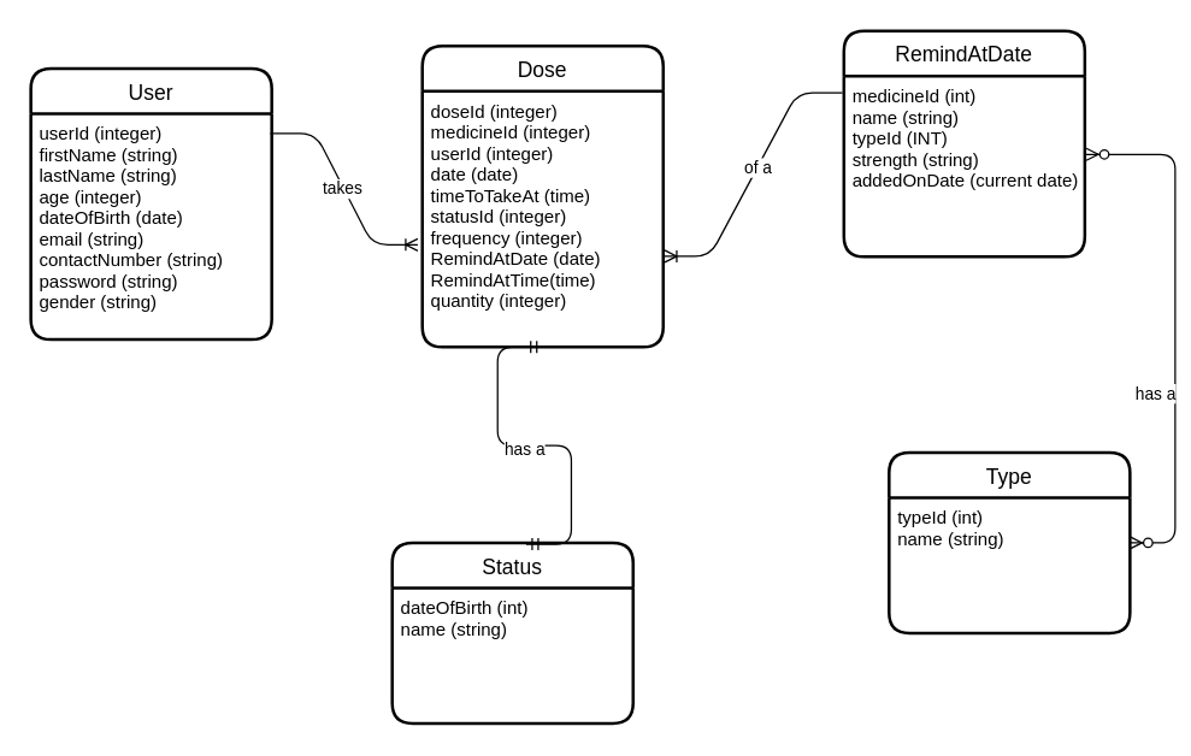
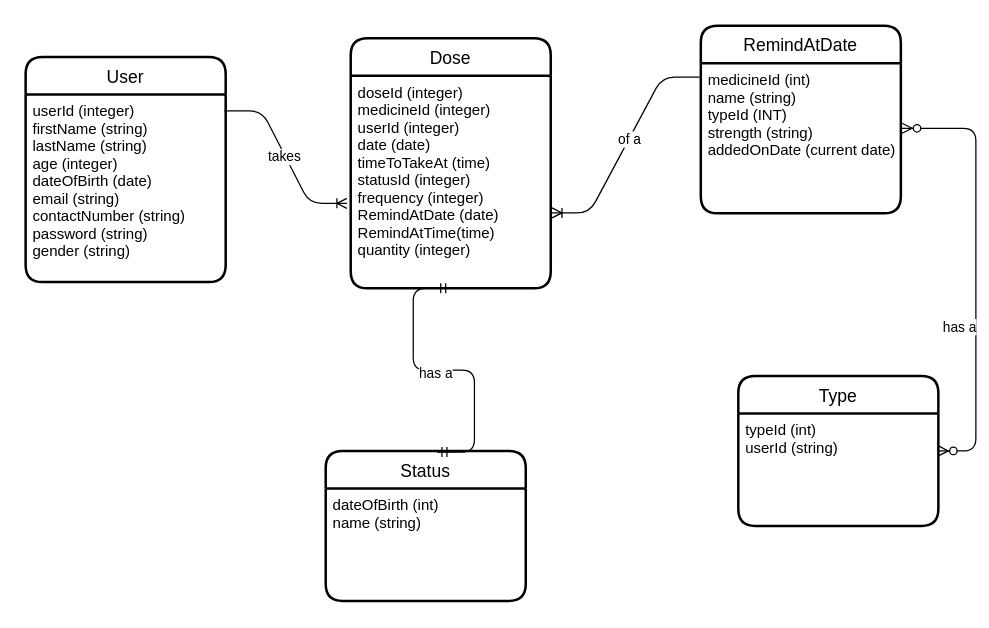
  <mxCell id="0" />
  <mxCell id="1" parent="0" />
  <mxCell id="2" value="User" style="swimlane;childLayout=stackLayout;horizontal=1;startSize=30;horizontalStack=0;rounded=1;fontSize=14;fontStyle=0;strokeWidth=2;resizeParent=0;resizeLast=1;shadow=0;dashed=0;align=center;" parent="1" vertex="1"><mxGeometry x="20" y="45" width="160" height="180" as="geometry" /></mxCell>
  <mxCell id="3" value="userId (integer)&#10;firstName (string)&#10;lastName (string)&#10;age (integer)&#10;dateOfBirth (date)&#10;email (string)&#10;contactNumber (string)&#10;password (string)&#10;gender (string)" style="align=left;strokeColor=none;fillColor=none;spacingLeft=4;fontSize=12;verticalAlign=top;resizable=0;rotatable=0;part=1;" parent="2" vertex="1"><mxGeometry y="30" width="160" height="150" as="geometry" /></mxCell>
  <mxCell id="4" value="RemindAtDate" style="swimlane;childLayout=stackLayout;horizontal=1;startSize=30;horizontalStack=0;rounded=1;fontSize=14;fontStyle=0;strokeWidth=2;resizeParent=0;resizeLast=1;shadow=0;dashed=0;align=center;" parent="1" vertex="1"><mxGeometry x="560" y="20" width="160" height="150" as="geometry" /></mxCell>
  <mxCell id="5" value="medicineId (int)&#10;name (string)&#10;typeId (INT)&#10;strength (string)&#10;addedOnDate (current date)&#10;" style="align=left;strokeColor=none;fillColor=none;spacingLeft=4;fontSize=12;verticalAlign=top;resizable=0;rotatable=0;part=1;" parent="4" vertex="1"><mxGeometry y="30" width="160" height="120" as="geometry" /></mxCell>
  <mxCell id="6" value="Type" style="swimlane;childLayout=stackLayout;horizontal=1;startSize=30;horizontalStack=0;rounded=1;fontSize=14;fontStyle=0;strokeWidth=2;resizeParent=0;resizeLast=1;shadow=0;dashed=0;align=center;" parent="1" vertex="1"><mxGeometry x="590" y="300" width="160" height="120" as="geometry" /></mxCell>
- <mxCell id="7" value="typeId (int)&#10;name (string)" style="align=left;strokeColor=none;fillColor=none;spacingLeft=4;fontSize=12;verticalAlign=top;resizable=0;rotatable=0;part=1;" parent="6" vertex="1"><mxGeometry y="30" width="160" height="90" as="geometry" /></mxCell>
+ <mxCell id="7" value="typeId (int)&#10;userId (string)" style="align=left;strokeColor=none;fillColor=none;spacingLeft=4;fontSize=12;verticalAlign=top;resizable=0;rotatable=0;part=1;" parent="6" vertex="1"><mxGeometry y="30" width="160" height="90" as="geometry" /></mxCell>
  <mxCell id="8" value="" style="edgeStyle=entityRelationEdgeStyle;fontSize=12;html=1;endArrow=ERzeroToMany;endFill=1;startArrow=ERzeroToMany;exitX=1.006;exitY=0.433;exitDx=0;exitDy=0;exitPerimeter=0;" parent="1" source="5" target="6" edge="1"><mxGeometry width="100" height="100" relative="1" as="geometry"><mxPoint x="478" y="160" as="sourcePoint" /><mxPoint x="440" y="250" as="targetPoint" /></mxGeometry></mxCell>
  <mxCell id="9" value="has a" style="edgeLabel;html=1;align=center;verticalAlign=middle;resizable=0;points=[];" parent="8" vertex="1" connectable="0"><mxGeometry x="0.244" y="2" relative="1" as="geometry"><mxPoint x="-16" y="2" as="offset" /></mxGeometry></mxCell>
  <mxCell id="10" value="Dose" style="swimlane;childLayout=stackLayout;horizontal=1;startSize=30;horizontalStack=0;rounded=1;fontSize=14;fontStyle=0;strokeWidth=2;resizeParent=0;resizeLast=1;shadow=0;dashed=0;align=center;" parent="1" vertex="1"><mxGeometry x="280" y="30" width="160" height="200" as="geometry" /></mxCell>
  <mxCell id="11" value="doseId (integer)&#10;medicineId (integer)&#10;userId (integer)&#10;date (date)&#10;timeToTakeAt (time)&#10;statusId (integer)&#10;frequency (integer)&#10;RemindAtDate (date)&#10;RemindAtTime(time)&#10;quantity (integer)" style="align=left;strokeColor=none;fillColor=none;spacingLeft=4;fontSize=12;verticalAlign=top;resizable=0;rotatable=0;part=1;" parent="10" vertex="1"><mxGeometry y="30" width="160" height="170" as="geometry" /></mxCell>
  <mxCell id="12" value="" style="edgeStyle=entityRelationEdgeStyle;fontSize=12;html=1;endArrow=ERoneToMany;exitX=0.994;exitY=0.087;exitDx=0;exitDy=0;exitPerimeter=0;entryX=-0.019;entryY=0.6;entryDx=0;entryDy=0;entryPerimeter=0;" parent="1" source="3" target="11" edge="1"><mxGeometry width="100" height="100" relative="1" as="geometry"><mxPoint x="330" y="250" as="sourcePoint" /><mxPoint x="260" y="160" as="targetPoint" /></mxGeometry></mxCell>
  <mxCell id="13" value="takes" style="edgeLabel;html=1;align=center;verticalAlign=middle;resizable=0;points=[];" parent="12" vertex="1" connectable="0"><mxGeometry x="-0.014" y="-1" relative="1" as="geometry"><mxPoint as="offset" /></mxGeometry></mxCell>
  <mxCell id="14" value="" style="edgeStyle=entityRelationEdgeStyle;fontSize=12;html=1;endArrow=ERoneToMany;exitX=-0.006;exitY=0.092;exitDx=0;exitDy=0;exitPerimeter=0;entryX=1.006;entryY=0.645;entryDx=0;entryDy=0;entryPerimeter=0;" parent="1" source="5" target="11" edge="1"><mxGeometry width="100" height="100" relative="1" as="geometry"><mxPoint x="330" y="250" as="sourcePoint" /><mxPoint x="470" y="145" as="targetPoint" /></mxGeometry></mxCell>
  <mxCell id="15" value="of a" style="edgeLabel;html=1;align=center;verticalAlign=middle;resizable=0;points=[];" parent="14" vertex="1" connectable="0"><mxGeometry x="-0.064" relative="1" as="geometry"><mxPoint as="offset" /></mxGeometry></mxCell>
  <mxCell id="16" value="Status" style="swimlane;childLayout=stackLayout;horizontal=1;startSize=30;horizontalStack=0;rounded=1;fontSize=14;fontStyle=0;strokeWidth=2;resizeParent=0;resizeLast=1;shadow=0;dashed=0;align=center;" parent="1" vertex="1"><mxGeometry x="260" y="360" width="160" height="120" as="geometry" /></mxCell>
  <mxCell id="17" value="dateOfBirth (int)&#10;name (string)" style="align=left;strokeColor=none;fillColor=none;spacingLeft=4;fontSize=12;verticalAlign=top;resizable=0;rotatable=0;part=1;" parent="16" vertex="1"><mxGeometry y="30" width="160" height="90" as="geometry" /></mxCell>
  <mxCell id="18" value="" style="edgeStyle=entityRelationEdgeStyle;fontSize=12;html=1;endArrow=ERmandOne;startArrow=ERmandOne;entryX=0.556;entryY=0.008;entryDx=0;entryDy=0;entryPerimeter=0;exitX=0.5;exitY=1;exitDx=0;exitDy=0;" parent="1" source="11" target="16" edge="1"><mxGeometry width="100" height="100" relative="1" as="geometry"><mxPoint x="320" y="300" as="sourcePoint" /><mxPoint x="420" y="200" as="targetPoint" /></mxGeometry></mxCell>
  <mxCell id="19" value="has a" style="edgeLabel;html=1;align=center;verticalAlign=middle;resizable=0;points=[];" parent="18" vertex="1" connectable="0"><mxGeometry x="-0.055" y="-2" relative="1" as="geometry"><mxPoint as="offset" /></mxGeometry></mxCell>
